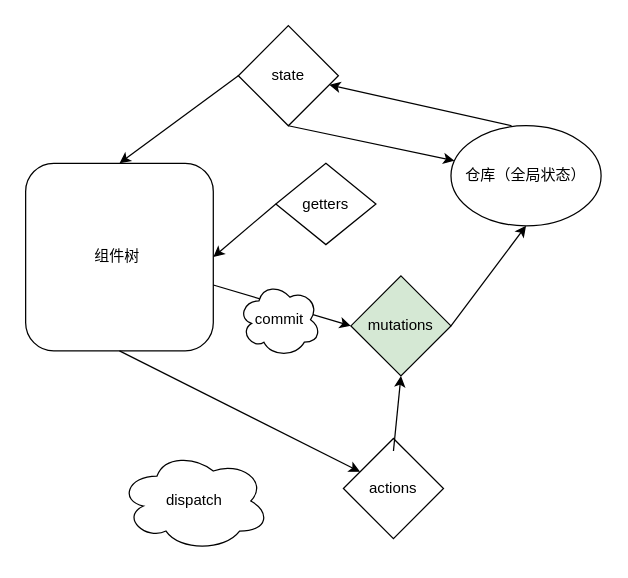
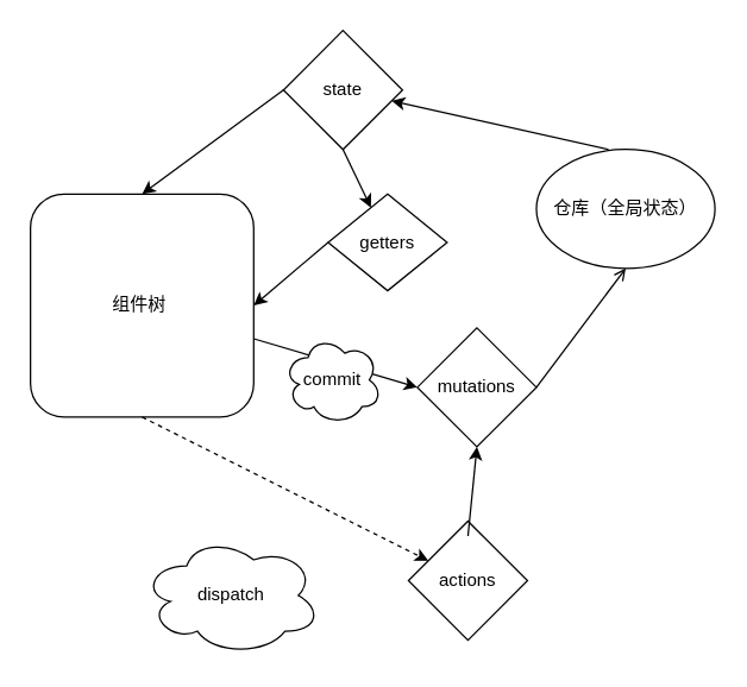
  <mxCell id="0" />
  <mxCell id="1" parent="0" />
  <mxCell id="2" value="组件树&amp;nbsp;" style="whiteSpace=wrap;html=1;aspect=fixed;rounded=1;" vertex="1" parent="1"><mxGeometry x="20" y="130" width="150" height="150" as="geometry" /></mxCell>
- <mxCell id="3" value="" style="edgeStyle=none;html=1;exitX=0.5;exitY=1;exitDx=0;exitDy=0;" edge="1" parent="1" source="5" target="4"><mxGeometry relative="1" as="geometry" /></mxCell>
+ <mxCell id="3" value="" style="edgeStyle=none;html=1;exitX=0.5;exitY=1;exitDx=0;exitDy=0;" edge="1" parent="1" source="5" target="6"><mxGeometry relative="1" as="geometry" /></mxCell>
  <mxCell id="4" value="仓库（全局状态）" style="ellipse;whiteSpace=wrap;html=1;" vertex="1" parent="1"><mxGeometry x="360" y="100" width="120" height="80" as="geometry" /></mxCell>
  <mxCell id="5" value="state" style="rhombus;whiteSpace=wrap;html=1;" vertex="1" parent="1"><mxGeometry x="190" y="20" width="80" height="80" as="geometry" /></mxCell>
  <mxCell id="6" value="getters" style="rhombus;whiteSpace=wrap;html=1;" vertex="1" parent="1"><mxGeometry x="220" y="130" width="80" height="65" as="geometry" /></mxCell>
  <mxCell id="7" value="" style="edgeStyle=none;html=1;" edge="1" parent="1" target="5"><mxGeometry relative="1" as="geometry"><mxPoint x="408.45" y="100.004" as="sourcePoint" /><mxPoint x="340.004" y="113.124" as="targetPoint" /></mxGeometry></mxCell>
  <mxCell id="8" value="" style="edgeStyle=none;html=1;entryX=0.5;entryY=0;entryDx=0;entryDy=0;" edge="1" parent="1" target="2"><mxGeometry relative="1" as="geometry"><mxPoint x="190" y="60.004" as="sourcePoint" /><mxPoint x="121.554" y="73.124" as="targetPoint" /></mxGeometry></mxCell>
  <mxCell id="9" value="" style="edgeStyle=none;html=1;exitX=0;exitY=0.5;exitDx=0;exitDy=0;entryX=1;entryY=0.5;entryDx=0;entryDy=0;" edge="1" parent="1" source="6" target="2"><mxGeometry relative="1" as="geometry"><mxPoint x="392.13" y="180.564" as="sourcePoint" /><mxPoint x="323.684" y="193.684" as="targetPoint" /></mxGeometry></mxCell>
- <mxCell id="10" value="mutations" style="rhombus;whiteSpace=wrap;html=1;fillColor=#d5e8d4;" vertex="1" parent="1"><mxGeometry x="280" y="220" width="80" height="80" as="geometry" /></mxCell>
+ <mxCell id="10" value="mutations" style="rhombus;whiteSpace=wrap;html=1;" vertex="1" parent="1"><mxGeometry x="280" y="220" width="80" height="80" as="geometry" /></mxCell>
  <mxCell id="11" value="" style="edgeStyle=none;html=1;entryX=0;entryY=0.5;entryDx=0;entryDy=0;" edge="1" parent="1" source="2" target="10"><mxGeometry relative="1" as="geometry"><mxPoint x="240" y="270" as="sourcePoint" /><mxPoint x="190" y="350" as="targetPoint" /></mxGeometry></mxCell>
- <mxCell id="12" value="" style="edgeStyle=none;html=1;entryX=0.5;entryY=1;entryDx=0;entryDy=0;exitX=1;exitY=0.5;exitDx=0;exitDy=0;" edge="1" parent="1" source="10" target="4"><mxGeometry relative="1" as="geometry"><mxPoint x="180" y="265.217" as="sourcePoint" /><mxPoint x="290" y="270" as="targetPoint" /></mxGeometry></mxCell>
+ <mxCell id="12" value="" style="edgeStyle=none;html=1;entryX=0.5;entryY=1;entryDx=0;entryDy=0;exitX=1;exitY=0.5;exitDx=0;exitDy=0;endArrow=open;" edge="1" parent="1" source="10" target="4"><mxGeometry relative="1" as="geometry"><mxPoint x="180" y="265.217" as="sourcePoint" /><mxPoint x="290" y="270" as="targetPoint" /></mxGeometry></mxCell>
  <mxCell id="13" value="actions" style="rhombus;whiteSpace=wrap;html=1;" vertex="1" parent="1"><mxGeometry x="274" y="350" width="80" height="80" as="geometry" /></mxCell>
- <mxCell id="14" value="" style="edgeStyle=none;html=1;exitX=0.5;exitY=1;exitDx=0;exitDy=0;" edge="1" parent="1" source="2" target="13"><mxGeometry relative="1" as="geometry"><mxPoint x="170" y="329.997" as="sourcePoint" /><mxPoint x="280" y="334.78" as="targetPoint" /></mxGeometry></mxCell>
+ <mxCell id="14" value="" style="edgeStyle=none;html=1;exitX=0.5;exitY=1;exitDx=0;exitDy=0;dashed=1;" edge="1" parent="1" source="2" target="13"><mxGeometry relative="1" as="geometry"><mxPoint x="170" y="329.997" as="sourcePoint" /><mxPoint x="280" y="334.78" as="targetPoint" /></mxGeometry></mxCell>
  <mxCell id="15" value="" style="edgeStyle=none;html=1;entryX=0.5;entryY=1;entryDx=0;entryDy=0;" edge="1" parent="1" target="10"><mxGeometry relative="1" as="geometry"><mxPoint x="314" y="359.997" as="sourcePoint" /><mxPoint x="429.765" y="408.235" as="targetPoint" /></mxGeometry></mxCell>
  <mxCell id="16" value="dispatch" style="ellipse;shape=cloud;whiteSpace=wrap;html=1;" vertex="1" parent="1"><mxGeometry x="95" y="360" width="120" height="80" as="geometry" /></mxCell>
  <mxCell id="17" value="commit" style="ellipse;shape=cloud;whiteSpace=wrap;html=1;" vertex="1" parent="1"><mxGeometry x="190" y="225" width="66" height="60" as="geometry" /></mxCell>
